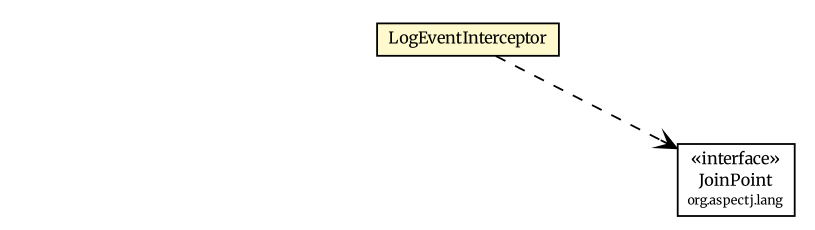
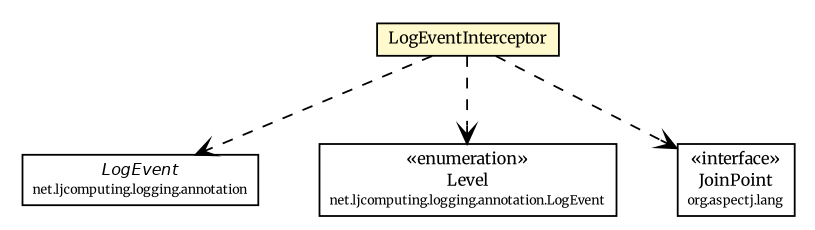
  digraph {
    fontname=Merriweather
    nodesep=0.25
    ranksep=0.5
    node [fontcolor=black fontname=Merriweather fontsize=9.0 shape=plaintext]
    edge [arrowhead=open color=black fontcolor=black fontname=Merriweather fontsize=10.0 headport=p labelfontname=Helvetica labelfontsize=10 style=dashed tailport=p]
    n1 [label=<<table title="net.ljcomputing.logging.LogEventInterceptor" border="0" cellborder="1" cellspacing="0" cellpadding="2" port="p" bgcolor="lemonChiffon" href="./LogEventInterceptor.html"> 		<tr><td><table border="0" cellspacing="0" cellpadding="1"> <tr><td align="center" balign="center"> LogEventInterceptor </td></tr> 		</table></td></tr> 		</table>>]
+   n2 [label=<<table title="net.ljcomputing.logging.annotation.LogEvent" border="0" cellborder="1" cellspacing="0" cellpadding="2" port="p" href="./annotation/LogEvent.html"> 		<tr><td><table border="0" cellspacing="0" cellpadding="1"> <tr><td align="center" balign="center"><font face="Helvetica-Oblique"> LogEvent </font></td></tr> <tr><td align="center" balign="center"><font point-size="7.0"> net.ljcomputing.logging.annotation </font></td></tr> 		</table></td></tr> 		</table>>]
+   n3 [label=<<table title="net.ljcomputing.logging.annotation.LogEvent.Level" border="0" cellborder="1" cellspacing="0" cellpadding="2" port="p" href="./annotation/LogEvent.Level.html"> 		<tr><td><table border="0" cellspacing="0" cellpadding="1"> <tr><td align="center" balign="center"> &#171;enumeration&#187; </td></tr> <tr><td align="center" balign="center"> Level </td></tr> <tr><td align="center" balign="center"><font point-size="7.0"> net.ljcomputing.logging.annotation.LogEvent </font></td></tr> 		</table></td></tr> 		</table>>]
    n4 [label=<<table title="org.aspectj.lang.JoinPoint" border="0" cellborder="1" cellspacing="0" cellpadding="2" port="p" href="http://java.sun.com/j2se/1.4.2/docs/api/org/aspectj/lang/JoinPoint.html"> 		<tr><td><table border="0" cellspacing="0" cellpadding="1"> <tr><td align="center" balign="center"> &#171;interface&#187; </td></tr> <tr><td align="center" balign="center"> JoinPoint </td></tr> <tr><td align="center" balign="center"><font point-size="7.0"> org.aspectj.lang </font></td></tr> 		</table></td></tr> 		</table>>]
+   n1 -> n2
+   n1 -> n3
    n1 -> n4
  }
